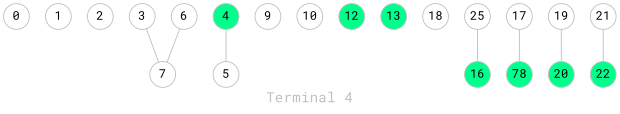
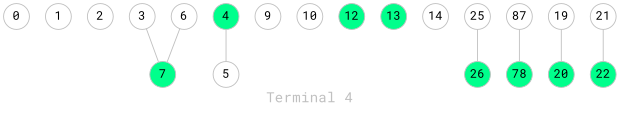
  graph {
    fontcolor=grey
    fontname="Roboto Mono"
    fontsize=16
    label="Terminal 4"
    node [color=grey fillcolor="#ffffff" fixedsize=true fontname="Roboto Mono" fontsize=14 shape=circle style=filled]
    edge [arrowsize=0.7 color=grey fontcolor=grey fontname="Roboto Mono" fontsize=12]
    0 [width=0.4]
    1 [width=0.4]
    2 [width=0.4]
    3 [width=0.4]
-   7 [width=0.4]
+   7 [fillcolor="#00ff8c" width=0.4]
    4 [fillcolor="#00ff8c" width=0.4]
    5 [width=0.4]
    6 [width=0.4]
    9 [width=0.4]
    10 [width=0.4]
    12 [fillcolor="#00ff8c" width=0.4]
    13 [fillcolor="#00ff8c" width=0.4]
-   14 [width=0.4 label=18]
+   14 [width=0.4]
    n14 [label=25 width=0.4]
-   16 [fillcolor="#00ff8c" width=0.4]
-   17 [width=0.4]
+   16 [fillcolor="#00ff8c" width=0.4 label=26]
+   17 [width=0.4 label=87]
    n17 [fillcolor="#00ff8c" label=78 width=0.4]
    19 [width=0.4]
    20 [fillcolor="#00ff8c" width=0.4]
    21 [width=0.4]
    22 [fillcolor="#00ff8c" width=0.4]
    3 -- 7
    4 -- 5
    6 -- 7
    n14 -- 16
    17 -- n17
    19 -- 20
    21 -- 22
  }
